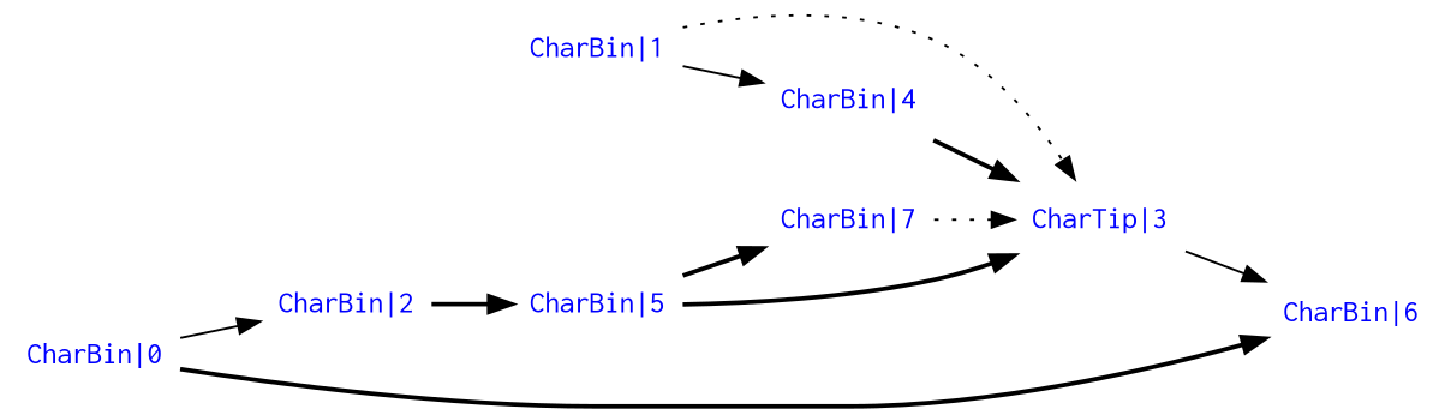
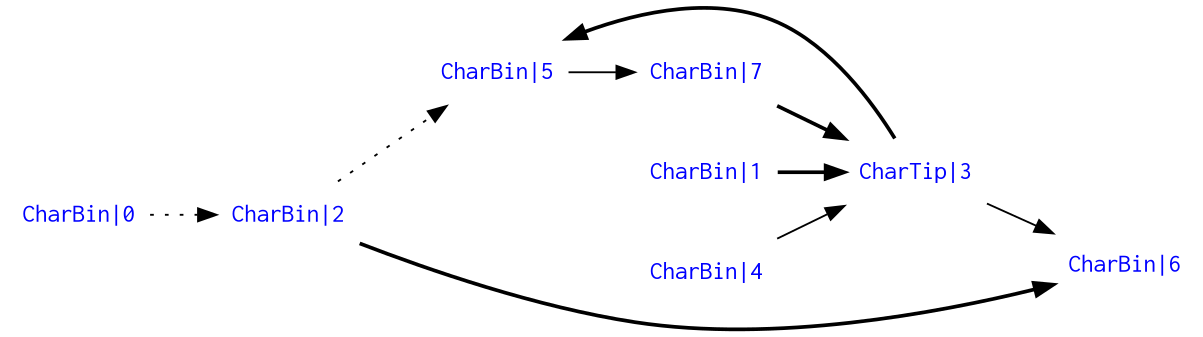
  digraph {
    rankdir=LR
    splines=true
    node [fontcolor=blue fontname=courier shape=none]
    edge [arrowname=onormal color=black fontname=courier style=dotted]
    "CharBin|0"
    "CharBin|2"
    "CharBin|1"
    "CharTip|3"
    "CharBin|4"
    "CharBin|5"
    "CharBin|6"
    "CharBin|7"
-   "CharBin|0" -> "CharBin|2" [style=solid]
-   "CharBin|2" -> "CharBin|5" [style=bold]
-   "CharBin|0" -> "CharBin|6" [style=bold]
-   "CharBin|1" -> "CharTip|3"
-   "CharBin|1" -> "CharBin|4" [style=solid]
+   "CharBin|0" -> "CharBin|2"
+   "CharBin|2" -> "CharBin|5"
+   "CharBin|2" -> "CharBin|6" [style=bold]
+   "CharBin|1" -> "CharTip|3" [style=bold]
    "CharTip|3" -> "CharBin|6" [style=solid]
-   "CharBin|4" -> "CharTip|3" [style=bold]
-   "CharBin|5" -> "CharTip|3" [style=bold]
-   "CharBin|5" -> "CharBin|7" [style=bold]
-   "CharBin|7" -> "CharTip|3"
+   "CharBin|4" -> "CharTip|3" [style=solid]
+   "CharTip|3" -> "CharBin|5" [style=bold]
+   "CharBin|5" -> "CharBin|7" [style=solid]
+   "CharBin|7" -> "CharTip|3" [style=bold]
  }
